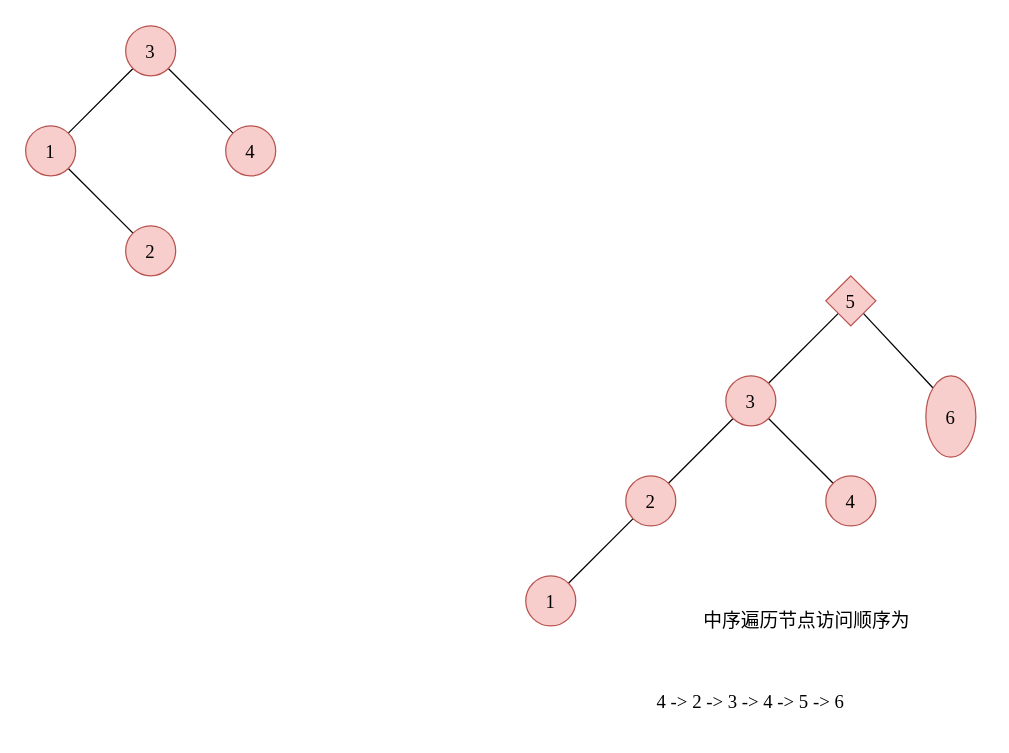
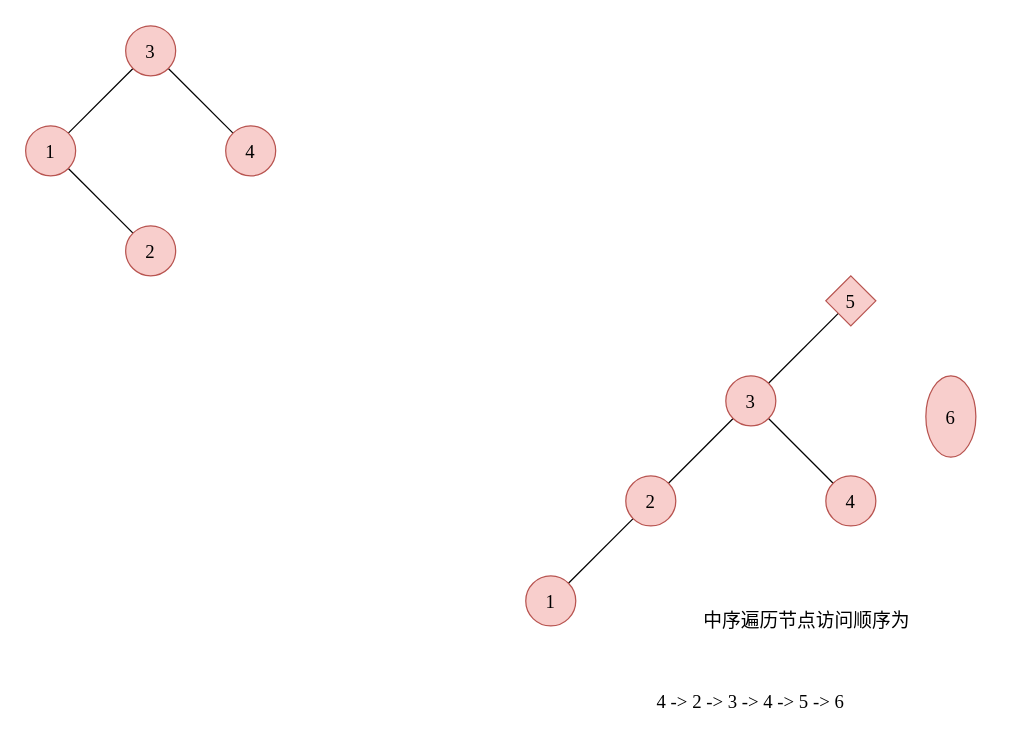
  <mxCell id="0" />
  <mxCell id="1" parent="0" />
  <mxCell id="2" style="rounded=0;orthogonalLoop=1;jettySize=auto;html=1;exitX=0;exitY=1;exitDx=0;exitDy=0;entryX=1;entryY=0;entryDx=0;entryDy=0;endArrow=none;endFill=0;" edge="1" parent="1" source="4" target="6"><mxGeometry relative="1" as="geometry" /></mxCell>
  <mxCell id="3" style="edgeStyle=none;rounded=0;orthogonalLoop=1;jettySize=auto;html=1;exitX=1;exitY=1;exitDx=0;exitDy=0;entryX=0;entryY=0;entryDx=0;entryDy=0;endArrow=none;endFill=0;" edge="1" parent="1" source="4" target="7"><mxGeometry relative="1" as="geometry" /></mxCell>
  <mxCell id="4" value="&lt;font face=&quot;Comic Sans MS&quot; style=&quot;font-size: 15px&quot;&gt;3&lt;/font&gt;" style="ellipse;whiteSpace=wrap;html=1;aspect=fixed;fillColor=#f8cecc;strokeColor=#b85450;" vertex="1" parent="1"><mxGeometry x="100" y="20" width="40" height="40" as="geometry" /></mxCell>
  <mxCell id="5" style="edgeStyle=none;rounded=0;orthogonalLoop=1;jettySize=auto;html=1;exitX=1;exitY=1;exitDx=0;exitDy=0;entryX=0;entryY=0;entryDx=0;entryDy=0;endArrow=none;endFill=0;" edge="1" parent="1" source="6" target="8"><mxGeometry relative="1" as="geometry" /></mxCell>
  <mxCell id="6" value="&lt;font face=&quot;Comic Sans MS&quot; style=&quot;font-size: 15px&quot;&gt;1&lt;/font&gt;" style="ellipse;whiteSpace=wrap;html=1;aspect=fixed;fillColor=#f8cecc;strokeColor=#b85450;" vertex="1" parent="1"><mxGeometry x="20" y="100" width="40" height="40" as="geometry" /></mxCell>
  <mxCell id="7" value="&lt;font face=&quot;Comic Sans MS&quot; style=&quot;font-size: 15px&quot;&gt;4&lt;/font&gt;" style="ellipse;whiteSpace=wrap;html=1;aspect=fixed;fillColor=#f8cecc;strokeColor=#b85450;" vertex="1" parent="1"><mxGeometry x="180" y="100" width="40" height="40" as="geometry" /></mxCell>
  <mxCell id="8" value="&lt;font face=&quot;Comic Sans MS&quot; style=&quot;font-size: 15px&quot;&gt;2&lt;/font&gt;" style="ellipse;whiteSpace=wrap;html=1;aspect=fixed;fillColor=#f8cecc;strokeColor=#b85450;" vertex="1" parent="1"><mxGeometry x="100" y="180" width="40" height="40" as="geometry" /></mxCell>
  <mxCell id="9" style="rounded=0;orthogonalLoop=1;jettySize=auto;html=1;exitX=0;exitY=1;exitDx=0;exitDy=0;entryX=1;entryY=0;entryDx=0;entryDy=0;endArrow=none;endFill=0;" edge="1" parent="1" source="11" target="14"><mxGeometry relative="1" as="geometry" /></mxCell>
- <mxCell id="10" style="edgeStyle=none;rounded=0;orthogonalLoop=1;jettySize=auto;html=1;exitX=1;exitY=1;exitDx=0;exitDy=0;entryX=0;entryY=0;entryDx=0;entryDy=0;endArrow=none;endFill=0;" edge="1" parent="1" source="11" target="15"><mxGeometry relative="1" as="geometry" /></mxCell>
  <mxCell id="11" value="&lt;font face=&quot;Comic Sans MS&quot; style=&quot;font-size: 15px&quot;&gt;5&lt;/font&gt;" style="rhombus;whiteSpace=wrap;html=1;aspect=fixed;fillColor=#f8cecc;strokeColor=#b85450;" vertex="1" parent="1"><mxGeometry x="660" y="220" width="40" height="40" as="geometry" /></mxCell>
  <mxCell id="12" style="edgeStyle=none;rounded=0;orthogonalLoop=1;jettySize=auto;html=1;exitX=1;exitY=1;exitDx=0;exitDy=0;entryX=0;entryY=0;entryDx=0;entryDy=0;endArrow=none;endFill=0;" edge="1" parent="1" source="14" target="16"><mxGeometry relative="1" as="geometry" /></mxCell>
  <mxCell id="13" style="edgeStyle=none;rounded=0;orthogonalLoop=1;jettySize=auto;html=1;exitX=0;exitY=1;exitDx=0;exitDy=0;entryX=1;entryY=0;entryDx=0;entryDy=0;fontFamily=Comic Sans MS;fontSize=15;endArrow=none;endFill=0;" edge="1" parent="1" source="14" target="18"><mxGeometry relative="1" as="geometry" /></mxCell>
  <mxCell id="14" value="&lt;font face=&quot;Comic Sans MS&quot; style=&quot;font-size: 15px&quot;&gt;3&lt;/font&gt;" style="ellipse;whiteSpace=wrap;html=1;aspect=fixed;fillColor=#f8cecc;strokeColor=#b85450;" vertex="1" parent="1"><mxGeometry x="580" y="300" width="40" height="40" as="geometry" /></mxCell>
  <mxCell id="15" value="&lt;font face=&quot;Comic Sans MS&quot; style=&quot;font-size: 15px&quot;&gt;6&lt;/font&gt;" style="ellipse;whiteSpace=wrap;html=1;aspect=fixed;fillColor=#f8cecc;strokeColor=#b85450;" vertex="1" parent="1"><mxGeometry x="740" y="300" width="40" height="65" as="geometry" /></mxCell>
  <mxCell id="16" value="&lt;font face=&quot;Comic Sans MS&quot; style=&quot;font-size: 15px&quot;&gt;4&lt;/font&gt;" style="ellipse;whiteSpace=wrap;html=1;aspect=fixed;fillColor=#f8cecc;strokeColor=#b85450;" vertex="1" parent="1"><mxGeometry x="660" y="380" width="40" height="40" as="geometry" /></mxCell>
  <mxCell id="17" style="edgeStyle=none;rounded=0;orthogonalLoop=1;jettySize=auto;html=1;exitX=0;exitY=1;exitDx=0;exitDy=0;entryX=1;entryY=0;entryDx=0;entryDy=0;fontFamily=Comic Sans MS;fontSize=15;endArrow=none;endFill=0;" edge="1" parent="1" source="18" target="19"><mxGeometry relative="1" as="geometry" /></mxCell>
  <mxCell id="18" value="&lt;font face=&quot;Comic Sans MS&quot; style=&quot;font-size: 15px&quot;&gt;2&lt;/font&gt;" style="ellipse;whiteSpace=wrap;html=1;aspect=fixed;fillColor=#f8cecc;strokeColor=#b85450;" vertex="1" parent="1"><mxGeometry x="500" y="380" width="40" height="40" as="geometry" /></mxCell>
  <mxCell id="19" value="&lt;font face=&quot;Comic Sans MS&quot; style=&quot;font-size: 15px&quot;&gt;1&lt;/font&gt;" style="ellipse;whiteSpace=wrap;html=1;aspect=fixed;fillColor=#f8cecc;strokeColor=#b85450;" vertex="1" parent="1"><mxGeometry x="420" y="460" width="40" height="40" as="geometry" /></mxCell>
  <mxCell id="20" value="中序遍历节点访问顺序为" style="text;html=1;strokeColor=none;fillColor=none;align=center;verticalAlign=middle;whiteSpace=wrap;rounded=0;fontFamily=Comic Sans MS;fontSize=15;" vertex="1" parent="1"><mxGeometry x="505" y="475" width="280" height="40" as="geometry" /></mxCell>
  <mxCell id="21" value="4 -&amp;gt; 2 -&amp;gt; 3 -&amp;gt; 4 -&amp;gt; 5 -&amp;gt; 6" style="text;html=1;strokeColor=none;fillColor=none;align=center;verticalAlign=middle;whiteSpace=wrap;rounded=0;fontFamily=Comic Sans MS;fontSize=15;" vertex="1" parent="1"><mxGeometry x="460" y="540" width="280" height="40" as="geometry" /></mxCell>
